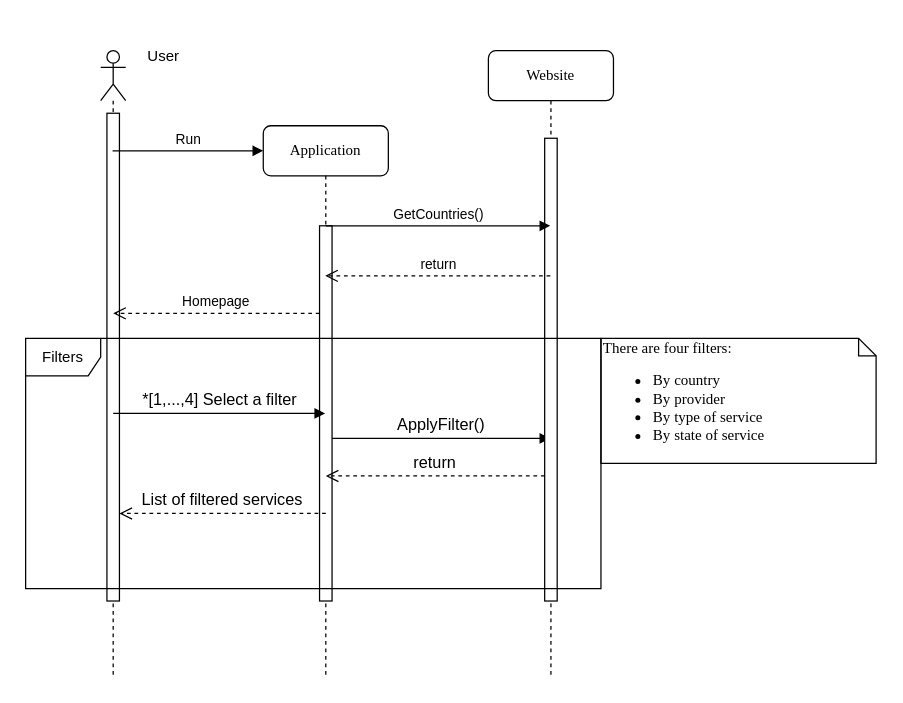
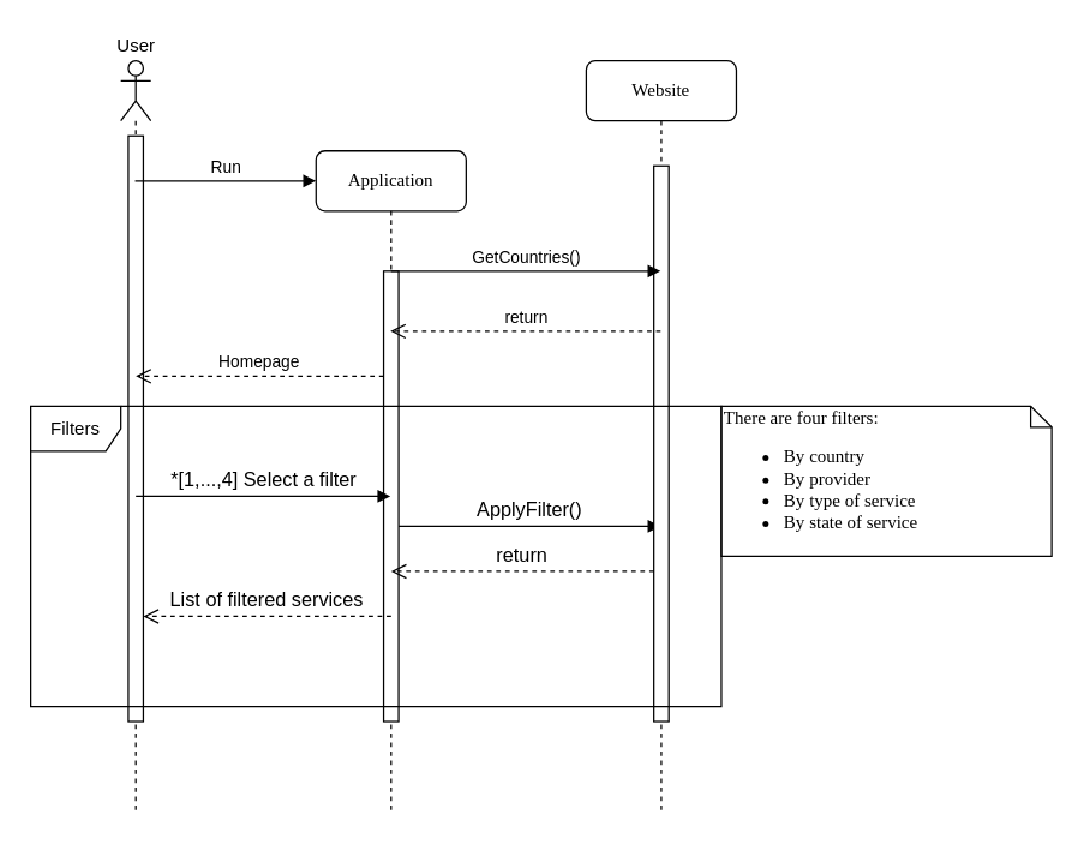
  <mxCell id="0" />
  <mxCell id="1" parent="0" />
  <mxCell id="2" value="Application" style="shape=umlLifeline;perimeter=lifelinePerimeter;whiteSpace=wrap;html=1;container=1;collapsible=0;recursiveResize=0;outlineConnect=0;rounded=1;shadow=0;comic=0;labelBackgroundColor=none;strokeWidth=1;fontFamily=Verdana;fontSize=12;align=center;" vertex="1" parent="1"><mxGeometry x="210" y="100" width="100" height="440" as="geometry" /></mxCell>
  <mxCell id="3" style="edgeStyle=orthogonalEdgeStyle;rounded=0;orthogonalLoop=1;jettySize=auto;html=1;" edge="1" parent="2" source="4" target="2"><mxGeometry relative="1" as="geometry"><Array as="points"><mxPoint x="50" y="360" /><mxPoint x="50" y="360" /></Array></mxGeometry></mxCell>
  <mxCell id="4" value="" style="html=1;points=[];perimeter=orthogonalPerimeter;rounded=0;shadow=0;comic=0;labelBackgroundColor=none;strokeWidth=1;fontFamily=Verdana;fontSize=12;align=center;" vertex="1" parent="2"><mxGeometry x="45" y="80" width="10" height="300" as="geometry" /></mxCell>
  <mxCell id="5" value="ApplyFilter()" style="html=1;verticalAlign=bottom;endArrow=block;rounded=0;fontSize=13;" edge="1" parent="2" target="6"><mxGeometry width="80" relative="1" as="geometry"><mxPoint x="55" y="250" as="sourcePoint" /><mxPoint x="135" y="250" as="targetPoint" /></mxGeometry></mxCell>
  <mxCell id="6" value="Website" style="shape=umlLifeline;perimeter=lifelinePerimeter;whiteSpace=wrap;html=1;container=1;collapsible=0;recursiveResize=0;outlineConnect=0;rounded=1;shadow=0;comic=0;labelBackgroundColor=none;strokeWidth=1;fontFamily=Verdana;fontSize=12;align=center;" vertex="1" parent="1"><mxGeometry x="390" y="40" width="100" height="500" as="geometry" /></mxCell>
  <mxCell id="7" value="" style="html=1;points=[];perimeter=orthogonalPerimeter;" vertex="1" parent="6"><mxGeometry x="45" y="70" width="10" height="370" as="geometry" /></mxCell>
  <mxCell id="8" value="There are four filters:&lt;br&gt;&lt;ul&gt;&lt;li&gt;By country&lt;/li&gt;&lt;li&gt;By provider&lt;/li&gt;&lt;li&gt;By type of service&lt;/li&gt;&lt;li&gt;By state of service&lt;/li&gt;&lt;/ul&gt;" style="shape=note;whiteSpace=wrap;html=1;size=14;verticalAlign=top;align=left;spacingTop=-6;rounded=0;shadow=0;comic=0;labelBackgroundColor=none;strokeWidth=1;fontFamily=Verdana;fontSize=12" vertex="1" parent="1"><mxGeometry x="480" y="270" width="220" height="100" as="geometry" /></mxCell>
  <mxCell id="9" value="" style="shape=umlLifeline;participant=umlActor;perimeter=lifelinePerimeter;whiteSpace=wrap;html=1;container=1;collapsible=0;recursiveResize=0;verticalAlign=top;spacingTop=36;outlineConnect=0;size=40;" vertex="1" parent="1"><mxGeometry x="80" y="40" width="20" height="500" as="geometry" /></mxCell>
  <mxCell id="10" value="" style="html=1;points=[];perimeter=orthogonalPerimeter;" vertex="1" parent="9"><mxGeometry x="5" y="50" width="10" height="390" as="geometry" /></mxCell>
  <mxCell id="11" value="Run" style="html=1;verticalAlign=bottom;endArrow=block;rounded=0;" edge="1" parent="1" source="9"><mxGeometry width="80" relative="1" as="geometry"><mxPoint x="130" y="120" as="sourcePoint" /><mxPoint x="210" y="120" as="targetPoint" /></mxGeometry></mxCell>
- <mxCell id="12" value="User" style="text;html=1;align=center;verticalAlign=middle;resizable=0;points=[];autosize=1;strokeColor=none;fillColor=none;" vertex="1" parent="1"><mxGeometry x="110" y="35" width="40" height="20" as="geometry" /></mxCell>
+ <mxCell id="12" value="User" style="text;html=1;align=center;verticalAlign=middle;resizable=0;points=[];autosize=1;strokeColor=none;fillColor=none;" vertex="1" parent="1"><mxGeometry x="70" width="40" height="20" as="geometry" y="20" /></mxCell>
  <mxCell id="13" value="GetCountries()" style="html=1;verticalAlign=bottom;endArrow=block;rounded=0;" edge="1" parent="1" target="6"><mxGeometry width="80" relative="1" as="geometry"><mxPoint x="260" y="180" as="sourcePoint" /><mxPoint x="340" y="180" as="targetPoint" /></mxGeometry></mxCell>
  <mxCell id="14" value="return" style="html=1;verticalAlign=bottom;endArrow=open;dashed=1;endSize=8;rounded=0;" edge="1" parent="1" source="6" target="2"><mxGeometry relative="1" as="geometry"><mxPoint x="390" y="220" as="sourcePoint" /><mxPoint x="310" y="220" as="targetPoint" /><Array as="points"><mxPoint x="360" y="220" /></Array></mxGeometry></mxCell>
  <mxCell id="15" value="Homepage" style="html=1;verticalAlign=bottom;endArrow=open;dashed=1;endSize=8;rounded=0;" edge="1" parent="1"><mxGeometry relative="1" as="geometry"><mxPoint x="255" y="250" as="sourcePoint" /><mxPoint x="90" y="250" as="targetPoint" /></mxGeometry></mxCell>
  <mxCell id="16" value="*[1,...,4] Select a filter" style="html=1;verticalAlign=bottom;endArrow=block;rounded=0;fontSize=13;" edge="1" parent="1" target="2"><mxGeometry width="80" relative="1" as="geometry"><mxPoint x="90" y="330" as="sourcePoint" /><mxPoint x="170" y="330" as="targetPoint" /></mxGeometry></mxCell>
  <mxCell id="17" value="return" style="html=1;verticalAlign=bottom;endArrow=open;dashed=1;endSize=8;rounded=0;fontSize=13;" edge="1" parent="1" source="7"><mxGeometry relative="1" as="geometry"><mxPoint x="340" y="380" as="sourcePoint" /><mxPoint x="260" y="380" as="targetPoint" /><Array as="points"><mxPoint x="350" y="380" /><mxPoint x="340" y="380" /></Array></mxGeometry></mxCell>
  <mxCell id="18" value="List of filtered services" style="html=1;verticalAlign=bottom;endArrow=open;dashed=1;endSize=8;rounded=0;fontSize=13;" edge="1" parent="1" target="10"><mxGeometry relative="1" as="geometry"><mxPoint x="260" y="410" as="sourcePoint" /><mxPoint x="180" y="410" as="targetPoint" /></mxGeometry></mxCell>
  <mxCell id="19" value="Filters" style="shape=umlFrame;whiteSpace=wrap;html=1;" vertex="1" parent="1"><mxGeometry x="20" y="270" width="460" height="200" as="geometry" /></mxCell>
